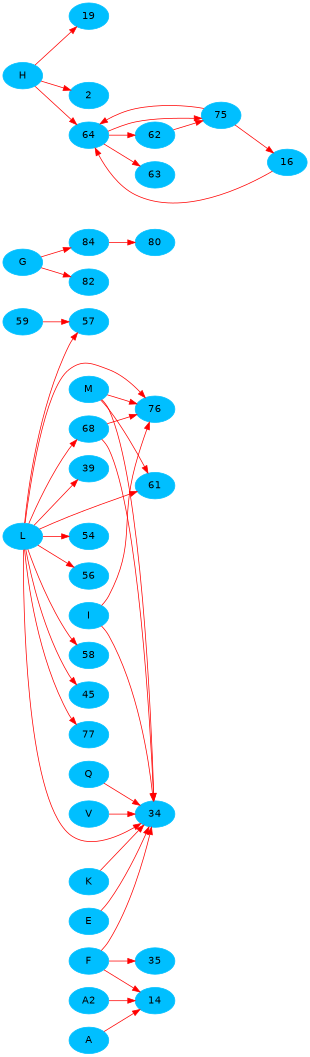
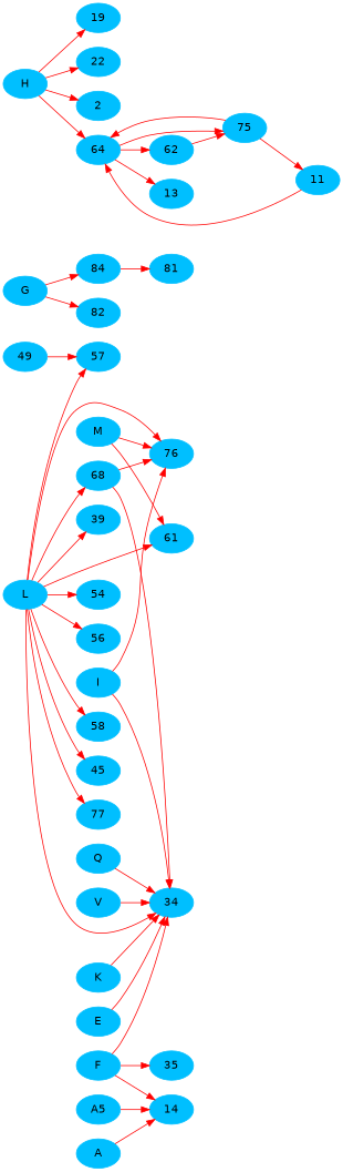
  strict digraph {
    fontname="DejaVu Sans"
    rankdir=LR
    node [color=deepskyblue fontname="DejaVu Sans" style=filled]
    edge [arrowhead=normal color=red fontname="DejaVu Sans"]
    I
    76
    34
    L
    n5 [label=39]
    n6 [label=68]
    57
    54
    56
    61
    58
    45
    77
    M
    V
    K
    E
    G
    84
    82
-   80
-   59
+   80 [label=81]
+   59 [label=49]
    Q
    F
    35
    14
    H
    19
+   22
    2
    64
    75
    62
-   13 [label=63]
-   A2
+   13
+   A2 [label=A5]
    A
-   16
+   16 [label=11]
    I -> 76
    I -> 34
    L -> 76
    L -> 34
    L -> n5
    L -> n6
    L -> 57
    L -> 54
    L -> 56
    L -> 61
    L -> 58
    L -> 45
    L -> 77
    n6 -> 76
    n6 -> 34
    M -> 76
-   M -> 34
    M -> 61
    V -> 34
    K -> 34
    E -> 34
    G -> 84
    G -> 82
    84 -> 80
    59 -> 57
    Q -> 34
    F -> 34
    F -> 35
    F -> 14
    H -> 19
+   H -> 22
    H -> 2
    H -> 64
    64 -> 75
    64 -> 62
    64 -> 13
    75 -> 64
    75 -> 16
    62 -> 75
    A2 -> 14
    A -> 14
    16 -> 64
  }
